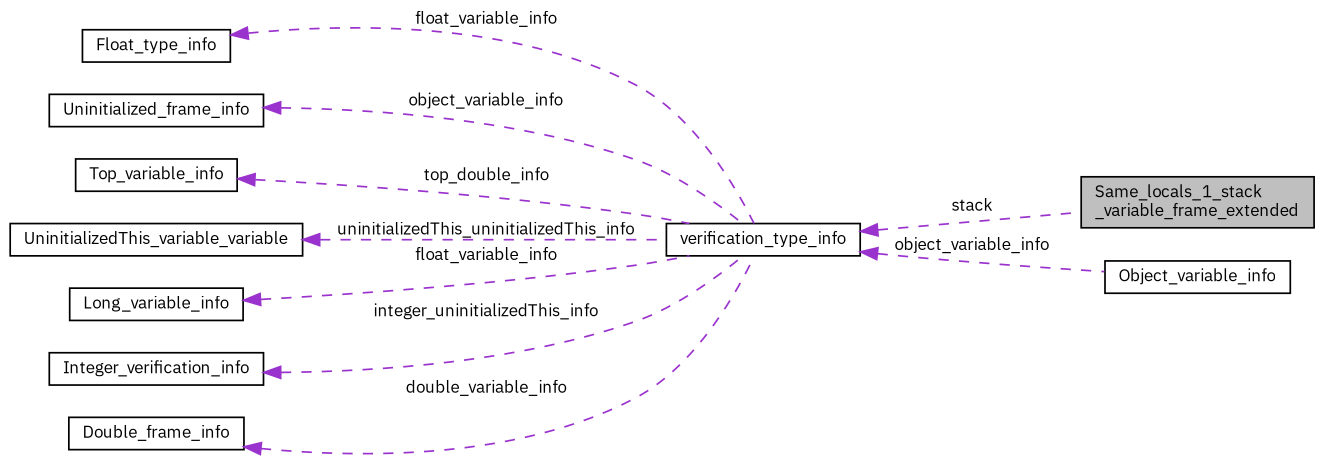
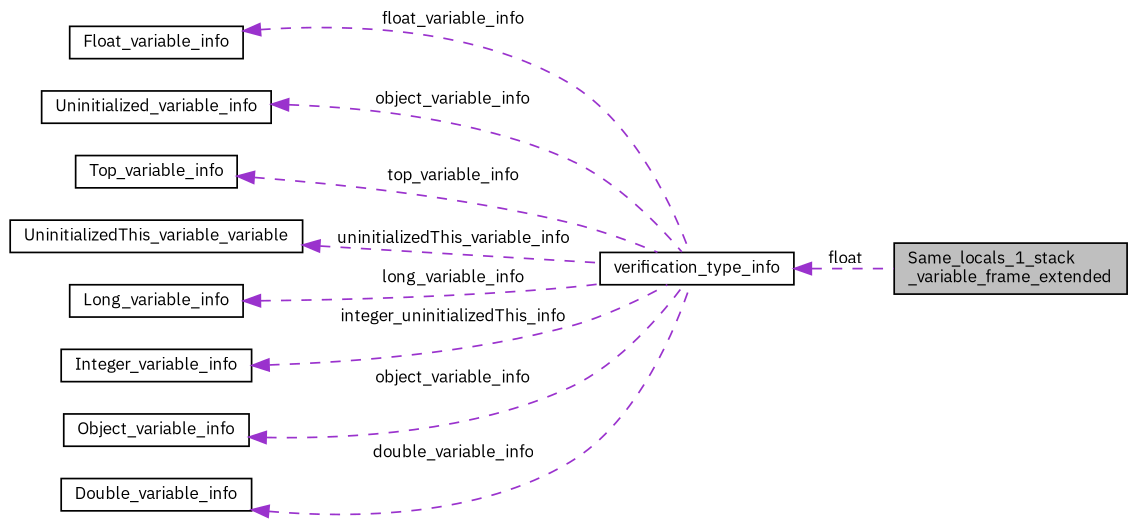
  digraph {
    fontname="IBM Plex Sans"
    rankdir=LR
    node [color=black fillcolor=white fontname="IBM Plex Sans" fontsize=10 shape=record style=filled]
    edge [color=darkorchid3 dir=back fontname="IBM Plex Sans" fontsize=10 labelfontname=Helvetica labelfontsize=10 style=dashed]
    n1 [fillcolor=grey75 fontcolor=black height=0.2 label="Same_locals_1_stack\l_variable_frame_extended" width=0.4]
    n2 [height=0.2 label=verification_type_info width=0.4]
-   n3 [height=0.2 label=Float_type_info width=0.4]
-   n4 [height=0.2 label=Uninitialized_frame_info width=0.4]
+   n3 [height=0.2 label=Float_variable_info width=0.4]
+   n4 [height=0.2 label=Uninitialized_variable_info width=0.4]
    n5 [height=0.2 label=Top_variable_info width=0.4]
    n6 [height=0.2 label=UninitializedThis_variable_variable width=0.4]
    n7 [height=0.2 label=Long_variable_info width=0.4]
-   n8 [height=0.2 label=Integer_verification_info width=0.4]
+   n8 [height=0.2 label=Integer_variable_info width=0.4]
    n9 [height=0.2 label=Object_variable_info width=0.4]
-   n10 [height=0.2 label=Double_frame_info width=0.4]
-   n2 -> n1 [label=" stack"]
+   n10 [height=0.2 label=Double_variable_info width=0.4]
+   n2 -> n1 [label=" float"]
    n3 -> n2 [label=" float_variable_info"]
    n4 -> n2 [label=" object_variable_info"]
-   n5 -> n2 [label=" top_double_info"]
-   n6 -> n2 [label=" uninitializedThis_uninitializedThis_info"]
-   n7 -> n2 [label=" float_variable_info"]
+   n5 -> n2 [label=" top_variable_info"]
+   n6 -> n2 [label=" uninitializedThis_variable_info"]
+   n7 -> n2 [label=" long_variable_info"]
    n8 -> n2 [label=" integer_uninitializedThis_info"]
-   n2 -> n9 [label=" object_variable_info"]
+   n9 -> n2 [label=" object_variable_info"]
    n10 -> n2 [label=" double_variable_info"]
  }
